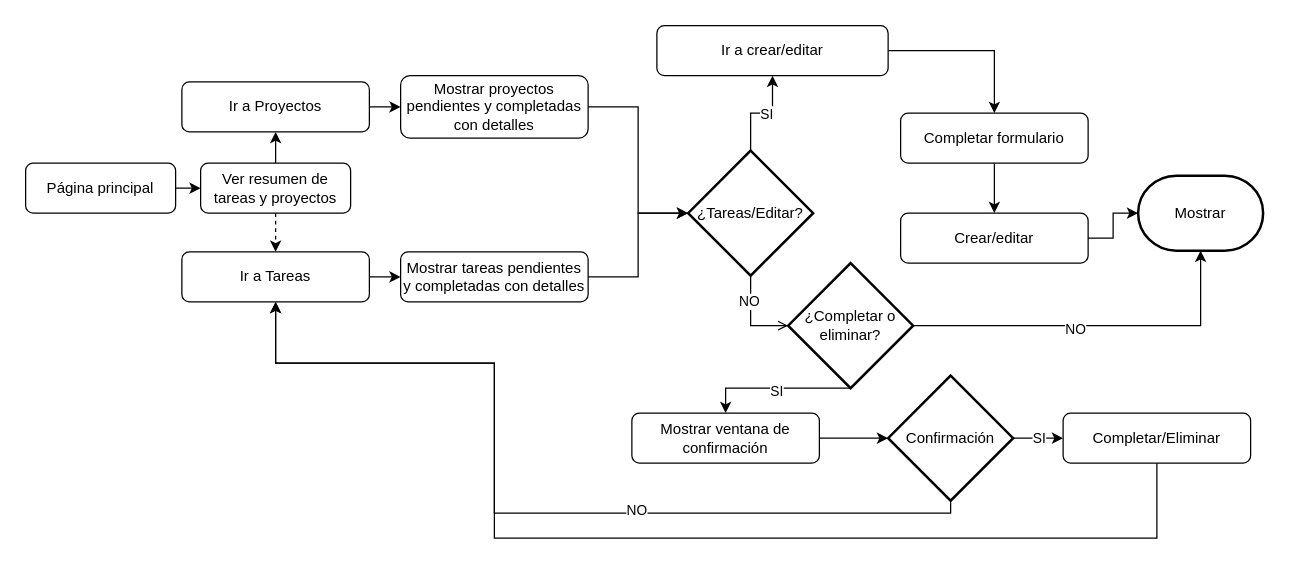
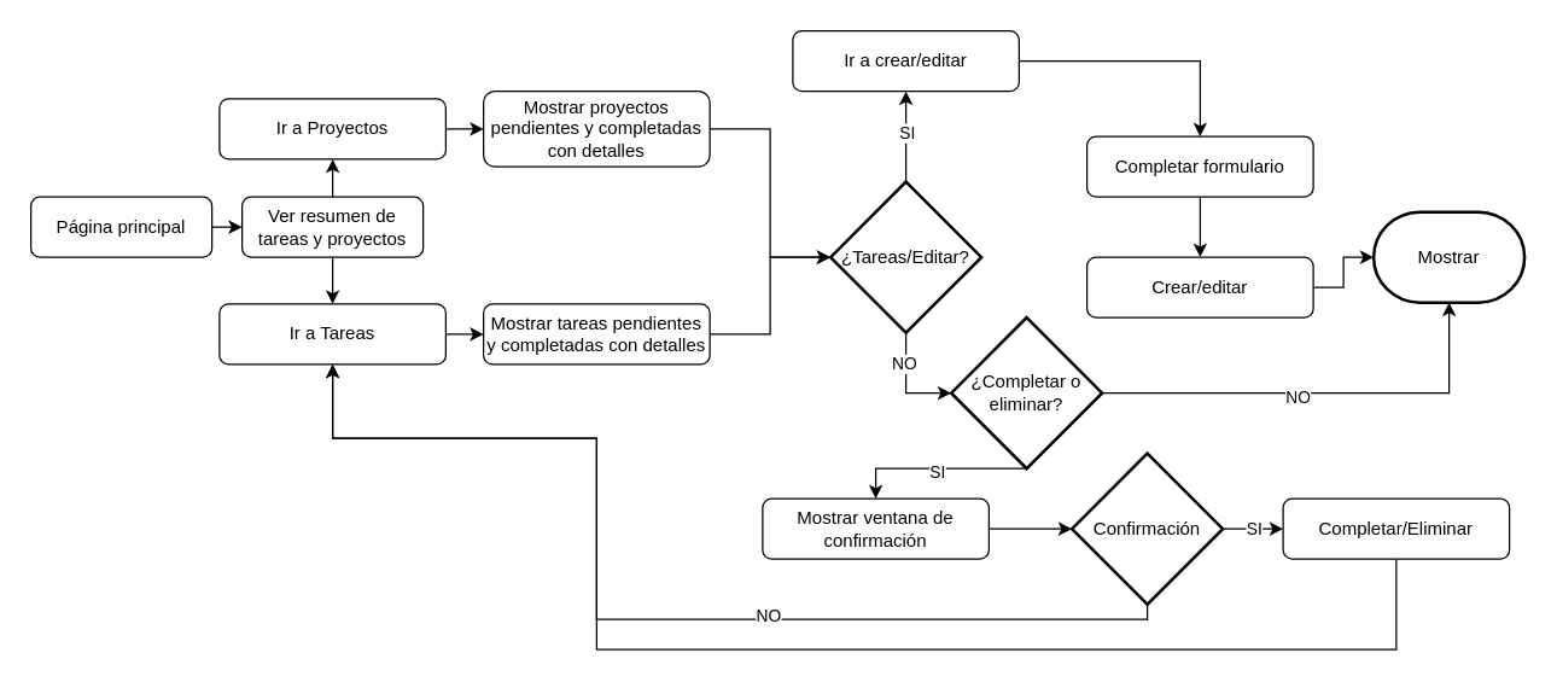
  <mxCell id="0" />
  <mxCell id="1" parent="0" />
  <mxCell id="2" style="edgeStyle=orthogonalEdgeStyle;rounded=0;orthogonalLoop=1;jettySize=auto;html=1;exitX=1;exitY=0.5;exitDx=0;exitDy=0;entryX=0;entryY=0.5;entryDx=0;entryDy=0;" edge="1" parent="1" source="3" target="6"><mxGeometry relative="1" as="geometry" /></mxCell>
  <mxCell id="3" value="Página principal" style="rounded=1;whiteSpace=wrap;html=1;fontSize=12;glass=0;strokeWidth=1;shadow=0;" vertex="1" parent="1"><mxGeometry x="20" y="130" width="120" height="40" as="geometry" /></mxCell>
  <mxCell id="4" style="edgeStyle=orthogonalEdgeStyle;rounded=0;orthogonalLoop=1;jettySize=auto;html=1;exitX=0.5;exitY=0;exitDx=0;exitDy=0;entryX=0.5;entryY=1;entryDx=0;entryDy=0;" edge="1" parent="1" source="6" target="12"><mxGeometry relative="1" as="geometry" /></mxCell>
- <mxCell id="5" style="edgeStyle=orthogonalEdgeStyle;rounded=0;orthogonalLoop=1;jettySize=auto;html=1;exitX=0.5;exitY=1;exitDx=0;exitDy=0;entryX=0.5;entryY=0;entryDx=0;entryDy=0;dashed=1;" edge="1" parent="1" source="6" target="8"><mxGeometry relative="1" as="geometry" /></mxCell>
+ <mxCell id="5" style="edgeStyle=orthogonalEdgeStyle;rounded=0;orthogonalLoop=1;jettySize=auto;html=1;exitX=0.5;exitY=1;exitDx=0;exitDy=0;entryX=0.5;entryY=0;entryDx=0;entryDy=0;" edge="1" parent="1" source="6" target="8"><mxGeometry relative="1" as="geometry" /></mxCell>
  <mxCell id="6" value="Ver resumen de tareas y proyectos" style="rounded=1;whiteSpace=wrap;html=1;fontSize=12;glass=0;strokeWidth=1;shadow=0;" vertex="1" parent="1"><mxGeometry x="160" y="130" width="120" height="40" as="geometry" /></mxCell>
  <mxCell id="7" style="edgeStyle=orthogonalEdgeStyle;rounded=0;orthogonalLoop=1;jettySize=auto;html=1;exitX=1;exitY=0.5;exitDx=0;exitDy=0;entryX=0;entryY=0.5;entryDx=0;entryDy=0;" edge="1" parent="1" source="8" target="10"><mxGeometry relative="1" as="geometry" /></mxCell>
  <mxCell id="8" value="Ir a Tareas" style="rounded=1;whiteSpace=wrap;html=1;fontSize=12;glass=0;strokeWidth=1;shadow=0;" vertex="1" parent="1"><mxGeometry x="145" y="201" width="150" height="40" as="geometry" /></mxCell>
  <mxCell id="9" value="Mostrar proyectos pendientes y completadas con detalles" style="rounded=1;whiteSpace=wrap;html=1;fontSize=12;glass=0;strokeWidth=1;shadow=0;" vertex="1" parent="1"><mxGeometry x="320" y="60" width="150" height="50" as="geometry" /></mxCell>
  <mxCell id="10" value="Mostrar tareas pendientes y completadas con detalles" style="rounded=1;whiteSpace=wrap;html=1;fontSize=12;glass=0;strokeWidth=1;shadow=0;" vertex="1" parent="1"><mxGeometry x="320" y="201" width="150" height="40" as="geometry" /></mxCell>
  <mxCell id="11" style="edgeStyle=orthogonalEdgeStyle;rounded=0;orthogonalLoop=1;jettySize=auto;html=1;exitX=1;exitY=0.5;exitDx=0;exitDy=0;entryX=0;entryY=0.5;entryDx=0;entryDy=0;" edge="1" parent="1" source="12" target="9"><mxGeometry relative="1" as="geometry" /></mxCell>
  <mxCell id="12" value="Ir a Proyectos" style="rounded=1;whiteSpace=wrap;html=1;fontSize=12;glass=0;strokeWidth=1;shadow=0;" vertex="1" parent="1"><mxGeometry x="145" y="65" width="150" height="40" as="geometry" /></mxCell>
  <mxCell id="13" style="edgeStyle=orthogonalEdgeStyle;rounded=0;orthogonalLoop=1;jettySize=auto;html=1;exitX=0.5;exitY=0;exitDx=0;exitDy=0;exitPerimeter=0;entryX=0.5;entryY=1;entryDx=0;entryDy=0;" edge="1" parent="1" source="15" target="18"><mxGeometry relative="1" as="geometry" /></mxCell>
  <mxCell id="14" value="SI" style="edgeLabel;html=1;align=center;verticalAlign=middle;resizable=0;points=[];" connectable="0" vertex="1" parent="13"><mxGeometry x="0.093" relative="1" as="geometry"><mxPoint as="offset" /></mxGeometry></mxCell>
  <mxCell id="15" value="¿Tareas/Editar?" style="strokeWidth=2;html=1;shape=mxgraph.flowchart.decision;whiteSpace=wrap;" vertex="1" parent="1"><mxGeometry x="550" y="120" width="100" height="100" as="geometry" /></mxCell>
  <mxCell id="16" style="edgeStyle=orthogonalEdgeStyle;rounded=0;orthogonalLoop=1;jettySize=auto;html=1;exitX=1;exitY=0.5;exitDx=0;exitDy=0;entryX=0;entryY=0.5;entryDx=0;entryDy=0;entryPerimeter=0;" edge="1" parent="1" source="10" target="15"><mxGeometry relative="1" as="geometry" /></mxCell>
  <mxCell id="17" style="edgeStyle=orthogonalEdgeStyle;rounded=0;orthogonalLoop=1;jettySize=auto;html=1;exitX=1;exitY=0.5;exitDx=0;exitDy=0;entryX=0.5;entryY=0;entryDx=0;entryDy=0;" edge="1" parent="1" source="18" target="20"><mxGeometry relative="1" as="geometry" /></mxCell>
- <mxCell id="18" value="Ir a crear/editar" style="rounded=1;whiteSpace=wrap;html=1;fontSize=12;glass=0;strokeWidth=1;shadow=0;" vertex="1" parent="1"><mxGeometry x="525" y="20" width="185" height="40" as="geometry" /></mxCell>
+ <mxCell id="18" value="Ir a crear/editar" style="rounded=1;whiteSpace=wrap;html=1;fontSize=12;glass=0;strokeWidth=1;shadow=0;" vertex="1" parent="1"><mxGeometry x="525" y="20" width="150" height="40" as="geometry" /></mxCell>
  <mxCell id="19" style="edgeStyle=orthogonalEdgeStyle;rounded=0;orthogonalLoop=1;jettySize=auto;html=1;exitX=0.5;exitY=1;exitDx=0;exitDy=0;entryX=0.5;entryY=0;entryDx=0;entryDy=0;" edge="1" parent="1" source="20" target="21"><mxGeometry relative="1" as="geometry" /></mxCell>
  <mxCell id="20" value="Completar formulario" style="rounded=1;whiteSpace=wrap;html=1;fontSize=12;glass=0;strokeWidth=1;shadow=0;" vertex="1" parent="1"><mxGeometry x="720" y="90" width="150" height="40" as="geometry" /></mxCell>
  <mxCell id="21" value="Crear/editar" style="rounded=1;whiteSpace=wrap;html=1;fontSize=12;glass=0;strokeWidth=1;shadow=0;" vertex="1" parent="1"><mxGeometry x="720" y="170" width="150" height="40" as="geometry" /></mxCell>
  <mxCell id="22" style="edgeStyle=orthogonalEdgeStyle;rounded=0;orthogonalLoop=1;jettySize=auto;html=1;exitX=0.5;exitY=1;exitDx=0;exitDy=0;exitPerimeter=0;entryX=0.5;entryY=0;entryDx=0;entryDy=0;" edge="1" parent="1" source="24" target="26"><mxGeometry relative="1" as="geometry"><Array as="points"><mxPoint x="580" y="310" /></Array></mxGeometry></mxCell>
  <mxCell id="23" value="SI" style="edgeLabel;html=1;align=center;verticalAlign=middle;resizable=0;points=[];" connectable="0" vertex="1" parent="22"><mxGeometry y="2" relative="1" as="geometry"><mxPoint as="offset" /></mxGeometry></mxCell>
  <mxCell id="24" value="¿Completar o eliminar&lt;span style=&quot;background-color: transparent; color: light-dark(rgb(0, 0, 0), rgb(255, 255, 255));&quot;&gt;?&lt;/span&gt;" style="strokeWidth=2;html=1;shape=mxgraph.flowchart.decision;whiteSpace=wrap;" vertex="1" parent="1"><mxGeometry x="630" y="210" width="100" height="100" as="geometry" /></mxCell>
  <mxCell id="25" value="Mostrar" style="strokeWidth=2;html=1;shape=mxgraph.flowchart.terminator;whiteSpace=wrap;" vertex="1" parent="1"><mxGeometry x="910" y="140" width="100" height="60" as="geometry" /></mxCell>
  <mxCell id="26" value="Mostrar ventana de confirmación" style="rounded=1;whiteSpace=wrap;html=1;fontSize=12;glass=0;strokeWidth=1;shadow=0;" vertex="1" parent="1"><mxGeometry x="505" y="330" width="150" height="40" as="geometry" /></mxCell>
  <mxCell id="27" style="edgeStyle=orthogonalEdgeStyle;rounded=0;orthogonalLoop=1;jettySize=auto;html=1;exitX=0.5;exitY=1;exitDx=0;exitDy=0;exitPerimeter=0;entryX=0.5;entryY=1;entryDx=0;entryDy=0;" edge="1" parent="1" source="31" target="8"><mxGeometry relative="1" as="geometry"><Array as="points"><mxPoint x="760" y="410" /><mxPoint x="395" y="410" /><mxPoint x="395" y="290" /><mxPoint x="220" y="290" /></Array></mxGeometry></mxCell>
  <mxCell id="28" value="NO" style="edgeLabel;html=1;align=center;verticalAlign=middle;resizable=0;points=[];" connectable="0" vertex="1" parent="27"><mxGeometry x="-0.27" y="-3" relative="1" as="geometry"><mxPoint as="offset" /></mxGeometry></mxCell>
  <mxCell id="29" style="edgeStyle=orthogonalEdgeStyle;rounded=0;orthogonalLoop=1;jettySize=auto;html=1;exitX=1;exitY=0.5;exitDx=0;exitDy=0;exitPerimeter=0;entryX=0;entryY=0.5;entryDx=0;entryDy=0;" edge="1" parent="1" source="31" target="34"><mxGeometry relative="1" as="geometry" /></mxCell>
  <mxCell id="30" value="SI" style="edgeLabel;html=1;align=center;verticalAlign=middle;resizable=0;points=[];" connectable="0" vertex="1" parent="29"><mxGeometry y="1" relative="1" as="geometry"><mxPoint as="offset" /></mxGeometry></mxCell>
  <mxCell id="31" value="Confirmación" style="strokeWidth=2;html=1;shape=mxgraph.flowchart.decision;whiteSpace=wrap;" vertex="1" parent="1"><mxGeometry x="710" y="300" width="100" height="100" as="geometry" /></mxCell>
  <mxCell id="32" style="edgeStyle=orthogonalEdgeStyle;rounded=0;orthogonalLoop=1;jettySize=auto;html=1;exitX=1;exitY=0.5;exitDx=0;exitDy=0;entryX=0;entryY=0.5;entryDx=0;entryDy=0;entryPerimeter=0;" edge="1" parent="1" source="26" target="31"><mxGeometry relative="1" as="geometry" /></mxCell>
  <mxCell id="33" style="edgeStyle=orthogonalEdgeStyle;rounded=0;orthogonalLoop=1;jettySize=auto;html=1;exitX=0.5;exitY=1;exitDx=0;exitDy=0;entryX=0.5;entryY=1;entryDx=0;entryDy=0;" edge="1" parent="1" source="34" target="8"><mxGeometry relative="1" as="geometry"><Array as="points"><mxPoint x="925" y="430" /><mxPoint x="395" y="430" /><mxPoint x="395" y="290" /><mxPoint x="220" y="290" /></Array></mxGeometry></mxCell>
  <mxCell id="34" value="Completar/Eliminar" style="rounded=1;whiteSpace=wrap;html=1;fontSize=12;glass=0;strokeWidth=1;shadow=0;" vertex="1" parent="1"><mxGeometry x="850" y="330" width="150" height="40" as="geometry" /></mxCell>
  <mxCell id="35" style="edgeStyle=orthogonalEdgeStyle;rounded=0;orthogonalLoop=1;jettySize=auto;html=1;exitX=1;exitY=0.5;exitDx=0;exitDy=0;entryX=0;entryY=0.5;entryDx=0;entryDy=0;entryPerimeter=0;" edge="1" parent="1" source="21" target="25"><mxGeometry relative="1" as="geometry" /></mxCell>
  <mxCell id="36" style="edgeStyle=orthogonalEdgeStyle;rounded=0;orthogonalLoop=1;jettySize=auto;html=1;exitX=1;exitY=0.5;exitDx=0;exitDy=0;entryX=0;entryY=0.5;entryDx=0;entryDy=0;entryPerimeter=0;" edge="1" parent="1" source="9" target="15"><mxGeometry relative="1" as="geometry" /></mxCell>
- <mxCell id="37" style="edgeStyle=orthogonalEdgeStyle;rounded=0;orthogonalLoop=1;jettySize=auto;html=1;exitX=0.5;exitY=1;exitDx=0;exitDy=0;exitPerimeter=0;entryX=0;entryY=0.5;entryDx=0;entryDy=0;entryPerimeter=0;endArrow=open;" edge="1" parent="1" source="15" target="24"><mxGeometry relative="1" as="geometry" /></mxCell>
+ <mxCell id="37" style="edgeStyle=orthogonalEdgeStyle;rounded=0;orthogonalLoop=1;jettySize=auto;html=1;exitX=0.5;exitY=1;exitDx=0;exitDy=0;exitPerimeter=0;entryX=0;entryY=0.5;entryDx=0;entryDy=0;entryPerimeter=0;" edge="1" parent="1" source="15" target="24"><mxGeometry relative="1" as="geometry" /></mxCell>
  <mxCell id="38" value="NO" style="edgeLabel;html=1;align=center;verticalAlign=middle;resizable=0;points=[];" connectable="0" vertex="1" parent="37"><mxGeometry x="-0.429" y="-2" relative="1" as="geometry"><mxPoint as="offset" /></mxGeometry></mxCell>
  <mxCell id="39" style="edgeStyle=orthogonalEdgeStyle;rounded=0;orthogonalLoop=1;jettySize=auto;html=1;exitX=1;exitY=0.5;exitDx=0;exitDy=0;exitPerimeter=0;entryX=0.5;entryY=1;entryDx=0;entryDy=0;entryPerimeter=0;" edge="1" parent="1" source="24" target="25"><mxGeometry relative="1" as="geometry" /></mxCell>
  <mxCell id="40" value="NO" style="edgeLabel;html=1;align=center;verticalAlign=middle;resizable=0;points=[];" connectable="0" vertex="1" parent="39"><mxGeometry x="-0.11" y="-2" relative="1" as="geometry"><mxPoint as="offset" /></mxGeometry></mxCell>
